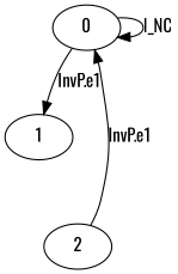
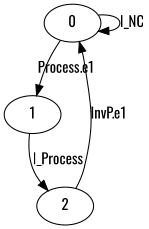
  digraph {
    fontname=Oswald
    node [fontname=Oswald]
    edge [fontname=Oswald]
    0
    1
    2
    0 -> 0 [label=I_NC]
-   0 -> 1 [label="InvP.e1"]
+   0 -> 1 [label="Process.e1"]
+   1 -> 2 [label=I_Process]
    2 -> 0 [label="InvP.e1"]
  }
